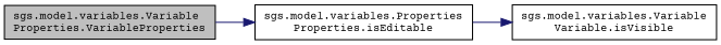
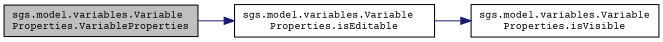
  digraph {
    fontname="Courier Prime"
    rankdir=LR
    node [color=black fillcolor=white fontname="Courier Prime" fontsize=10 shape=record style=filled]
    edge [color=midnightblue fontname="Courier Prime" fontsize=10 labelfontname=Helvetica labelfontsize=10 style=solid]
    n1 [fillcolor=grey75 fontcolor=black height=0.2 label="sgs.model.variables.Variable\lProperties.VariableProperties" width=0.4]
-   n2 [height=0.2 label="sgs.model.variables.Properties\lProperties.isEditable" width=0.4]
-   n3 [height=0.2 label="sgs.model.variables.Variable\lVariable.isVisible" width=0.4]
+   n2 [height=0.2 label="sgs.model.variables.Variable\lProperties.isEditable" width=0.4]
+   n3 [height=0.2 label="sgs.model.variables.Variable\lProperties.isVisible" width=0.4]
    n1 -> n2
    n2 -> n3
  }
